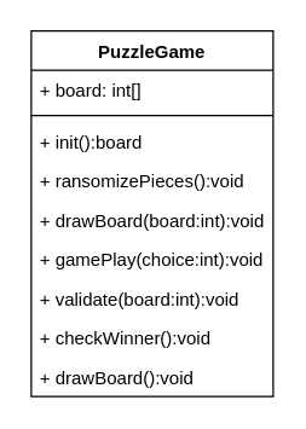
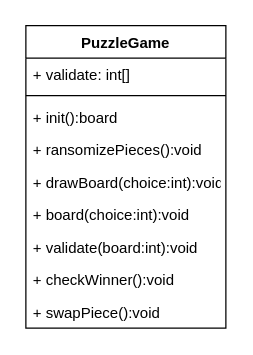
  <mxCell id="0" />
  <mxCell id="1" parent="0" />
  <mxCell id="2" value="PuzzleGame" style="swimlane;fontStyle=1;align=center;verticalAlign=top;childLayout=stackLayout;horizontal=1;startSize=26;horizontalStack=0;resizeParent=1;resizeParentMax=0;resizeLast=0;collapsible=1;marginBottom=0;" parent="1" vertex="1"><mxGeometry x="20" y="20" width="160" height="242" as="geometry" /></mxCell>
- <mxCell id="3" value="+ board: int[]" style="text;strokeColor=none;fillColor=none;align=left;verticalAlign=top;spacingLeft=4;spacingRight=4;overflow=hidden;rotatable=0;points=[[0,0.5],[1,0.5]];portConstraint=eastwest;" parent="2" vertex="1"><mxGeometry y="26" width="160" height="26" as="geometry" /></mxCell>
+ <mxCell id="3" value="+ validate: int[]" style="text;strokeColor=none;fillColor=none;align=left;verticalAlign=top;spacingLeft=4;spacingRight=4;overflow=hidden;rotatable=0;points=[[0,0.5],[1,0.5]];portConstraint=eastwest;" parent="2" vertex="1"><mxGeometry y="26" width="160" height="26" as="geometry" /></mxCell>
  <mxCell id="4" value="" style="line;strokeWidth=1;fillColor=none;align=left;verticalAlign=middle;spacingTop=-1;spacingLeft=3;spacingRight=3;rotatable=0;labelPosition=right;points=[];portConstraint=eastwest;" parent="2" vertex="1"><mxGeometry y="52" width="160" height="8" as="geometry" /></mxCell>
  <mxCell id="5" value="+ init():board" style="text;strokeColor=none;fillColor=none;align=left;verticalAlign=top;spacingLeft=4;spacingRight=4;overflow=hidden;rotatable=0;points=[[0,0.5],[1,0.5]];portConstraint=eastwest;" parent="2" vertex="1"><mxGeometry y="60" width="160" height="26" as="geometry" /></mxCell>
  <mxCell id="6" value="+ ransomizePieces():void" style="text;strokeColor=none;fillColor=none;align=left;verticalAlign=top;spacingLeft=4;spacingRight=4;overflow=hidden;rotatable=0;points=[[0,0.5],[1,0.5]];portConstraint=eastwest;" parent="2" vertex="1"><mxGeometry y="86" width="160" height="26" as="geometry" /></mxCell>
- <mxCell id="7" value="+ drawBoard(board:int):void" style="text;strokeColor=none;fillColor=none;align=left;verticalAlign=top;spacingLeft=4;spacingRight=4;overflow=hidden;rotatable=0;points=[[0,0.5],[1,0.5]];portConstraint=eastwest;" parent="2" vertex="1"><mxGeometry y="112" width="160" height="26" as="geometry" /></mxCell>
- <mxCell id="8" value="+ gamePlay(choice:int):void" style="text;strokeColor=none;fillColor=none;align=left;verticalAlign=top;spacingLeft=4;spacingRight=4;overflow=hidden;rotatable=0;points=[[0,0.5],[1,0.5]];portConstraint=eastwest;" vertex="1" parent="2"><mxGeometry y="138" width="160" height="26" as="geometry" /></mxCell>
+ <mxCell id="7" value="+ drawBoard(choice:int):void" style="text;strokeColor=none;fillColor=none;align=left;verticalAlign=top;spacingLeft=4;spacingRight=4;overflow=hidden;rotatable=0;points=[[0,0.5],[1,0.5]];portConstraint=eastwest;" parent="2" vertex="1"><mxGeometry y="112" width="160" height="26" as="geometry" /></mxCell>
+ <mxCell id="8" value="+ board(choice:int):void" style="text;strokeColor=none;fillColor=none;align=left;verticalAlign=top;spacingLeft=4;spacingRight=4;overflow=hidden;rotatable=0;points=[[0,0.5],[1,0.5]];portConstraint=eastwest;" vertex="1" parent="2"><mxGeometry y="138" width="160" height="26" as="geometry" /></mxCell>
  <mxCell id="9" value="+ validate(board:int):void" style="text;strokeColor=none;fillColor=none;align=left;verticalAlign=top;spacingLeft=4;spacingRight=4;overflow=hidden;rotatable=0;points=[[0,0.5],[1,0.5]];portConstraint=eastwest;" parent="2" vertex="1"><mxGeometry y="164" width="160" height="26" as="geometry" /></mxCell>
  <mxCell id="10" value="+ checkWinner():void" style="text;strokeColor=none;fillColor=none;align=left;verticalAlign=top;spacingLeft=4;spacingRight=4;overflow=hidden;rotatable=0;points=[[0,0.5],[1,0.5]];portConstraint=eastwest;" parent="2" vertex="1"><mxGeometry y="190" width="160" height="26" as="geometry" /></mxCell>
- <mxCell id="11" value="+ drawBoard():void" style="text;strokeColor=none;fillColor=none;align=left;verticalAlign=top;spacingLeft=4;spacingRight=4;overflow=hidden;rotatable=0;points=[[0,0.5],[1,0.5]];portConstraint=eastwest;" parent="2" vertex="1"><mxGeometry y="216" width="160" height="26" as="geometry" /></mxCell>
+ <mxCell id="11" value="+ swapPiece():void" style="text;strokeColor=none;fillColor=none;align=left;verticalAlign=top;spacingLeft=4;spacingRight=4;overflow=hidden;rotatable=0;points=[[0,0.5],[1,0.5]];portConstraint=eastwest;" parent="2" vertex="1"><mxGeometry y="216" width="160" height="26" as="geometry" /></mxCell>
